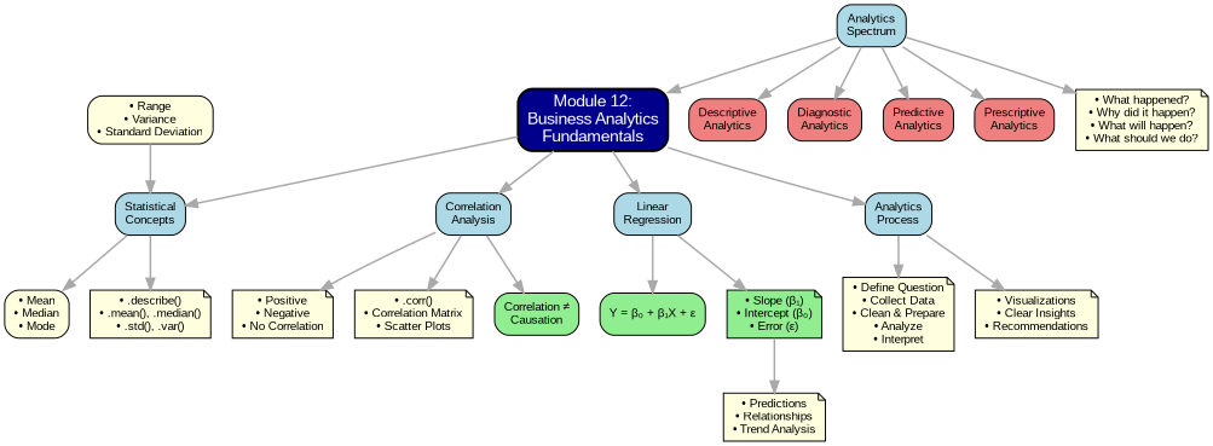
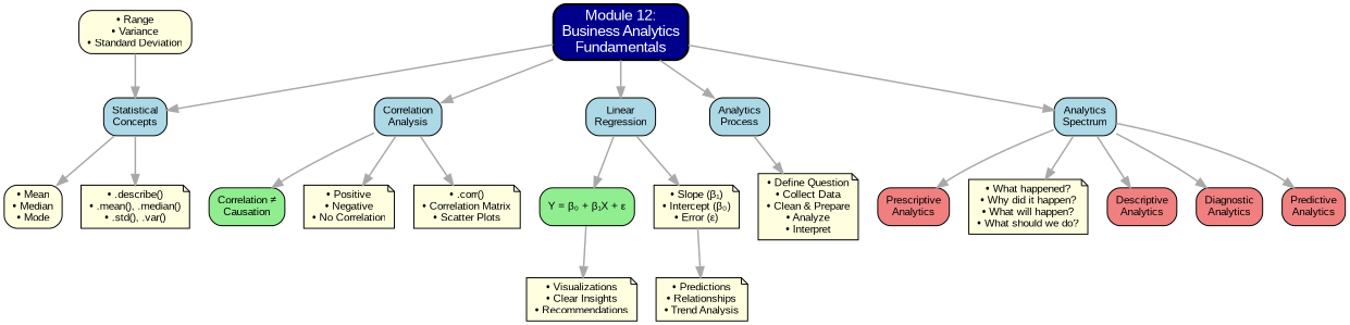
  digraph {
    rankdir=TB
    node [fillcolor=lightyellow fontname=Arial fontsize=10 shape=box style="rounded,filled"]
    edge [color=darkgray penwidth=1.5]
    n1 [fillcolor=darkblue fontcolor=white fontsize=14 label="Module 12:\nBusiness Analytics\nFundamentals" penwidth=2]
    n2 [fillcolor=lightblue label="Analytics\nSpectrum"]
    n3 [fillcolor=lightblue label="Statistical\nConcepts"]
    n4 [fillcolor=lightblue label="Correlation\nAnalysis"]
    n5 [fillcolor=lightblue label="Linear\nRegression"]
    n6 [fillcolor=lightblue label="Analytics\nProcess"]
    n7 [fillcolor=lightcoral label="Descriptive\nAnalytics"]
    n8 [fillcolor=lightcoral label="Diagnostic\nAnalytics"]
    n9 [fillcolor=lightcoral label="Predictive\nAnalytics"]
    n10 [fillcolor=lightcoral label="Prescriptive\nAnalytics"]
    n11 [label="• What happened?\n• Why did it happen?\n• What will happen?\n• What should we do?" shape=note]
    n12 [label="• Mean\n• Median\n• Mode"]
    n13 [label="• .describe()\n• .mean(), .median()\n• .std(), .var()" shape=note]
    n14 [label="• Positive\n• Negative\n• No Correlation" shape=note]
    n15 [label="• .corr()\n• Correlation Matrix\n• Scatter Plots" shape=note]
    n16 [fillcolor=lightgreen label="Correlation ≠\nCausation"]
    n17 [fillcolor=lightgreen label="Y = β₀ + β₁X + ε"]
-   n18 [fillcolor=lightgreen label="• Slope (β₁)\n• Intercept (β₀)\n• Error (ε)" shape=note]
+   n18 [label="• Slope (β₁)\n• Intercept (β₀)\n• Error (ε)" shape=note]
    n19 [label="• Define Question\n• Collect Data\n• Clean & Prepare\n• Analyze\n• Interpret" shape=note]
    n20 [label="• Visualizations\n• Clear Insights\n• Recommendations" shape=note]
    n21 [label="• Range\n• Variance\n• Standard Deviation"]
    n22 [label="• Predictions\n• Relationships\n• Trend Analysis" shape=note]
-   n2 -> n1
+   n1 -> n2
    n1 -> n3
    n1 -> n4
    n1 -> n5
    n1 -> n6
    n2 -> n7
    n2 -> n8
    n2 -> n9
    n2 -> n10
    n2 -> n11
    n3 -> n12
    n3 -> n13
    n4 -> n14
    n4 -> n15
    n4 -> n16
    n5 -> n17
    n5 -> n18
    n6 -> n19
-   n6 -> n20
+   n17 -> n20
    n18 -> n22
    n21 -> n3
  }
